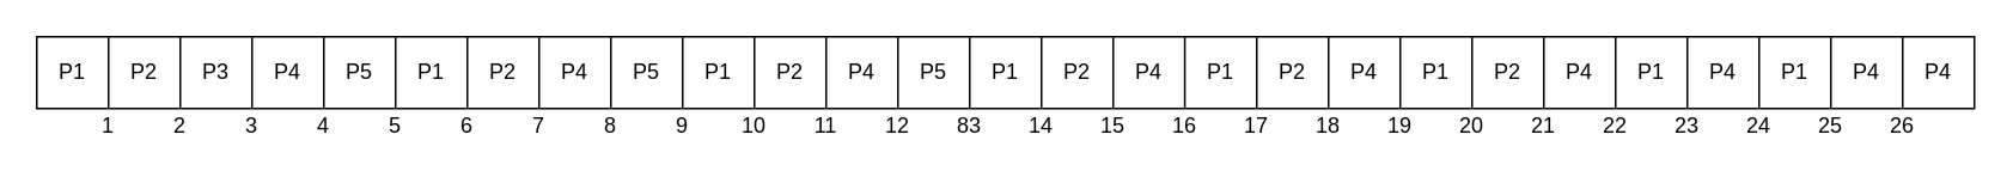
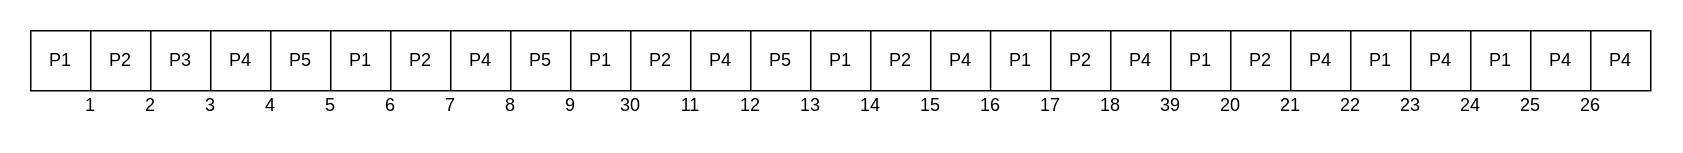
  <mxCell id="0" />
  <mxCell id="1" parent="0" />
  <mxCell id="2" value="" style="rounded=0;whiteSpace=wrap;html=1;" vertex="1" parent="1"><mxGeometry y="20" width="1080" height="40" as="geometry" x="20" /></mxCell>
  <mxCell id="3" value="" style="endArrow=none;html=1;" edge="1" parent="1"><mxGeometry width="50" height="50" relative="1" as="geometry"><mxPoint x="60" y="60" as="sourcePoint" /><mxPoint x="60" y="20" as="targetPoint" /></mxGeometry></mxCell>
  <mxCell id="4" value="" style="endArrow=none;html=1;" edge="1" parent="1"><mxGeometry width="50" height="50" relative="1" as="geometry"><mxPoint x="100" y="60" as="sourcePoint" /><mxPoint x="100" y="20" as="targetPoint" /></mxGeometry></mxCell>
  <mxCell id="5" value="" style="endArrow=none;html=1;" edge="1" parent="1"><mxGeometry width="50" height="50" relative="1" as="geometry"><mxPoint x="140" y="60" as="sourcePoint" /><mxPoint x="140" y="20" as="targetPoint" /></mxGeometry></mxCell>
  <mxCell id="6" value="" style="endArrow=none;html=1;" edge="1" parent="1"><mxGeometry width="50" height="50" relative="1" as="geometry"><mxPoint x="180" y="60" as="sourcePoint" /><mxPoint x="180" y="20" as="targetPoint" /></mxGeometry></mxCell>
  <mxCell id="7" value="" style="endArrow=none;html=1;" edge="1" parent="1"><mxGeometry width="50" height="50" relative="1" as="geometry"><mxPoint x="220" y="60" as="sourcePoint" /><mxPoint x="220" y="20" as="targetPoint" /></mxGeometry></mxCell>
  <mxCell id="8" value="" style="endArrow=none;html=1;" edge="1" parent="1"><mxGeometry width="50" height="50" relative="1" as="geometry"><mxPoint x="260" y="60" as="sourcePoint" /><mxPoint x="260" y="20" as="targetPoint" /></mxGeometry></mxCell>
  <mxCell id="9" value="" style="endArrow=none;html=1;" edge="1" parent="1"><mxGeometry width="50" height="50" relative="1" as="geometry"><mxPoint x="300" y="60" as="sourcePoint" /><mxPoint x="300" y="20" as="targetPoint" /></mxGeometry></mxCell>
  <mxCell id="10" value="" style="endArrow=none;html=1;" edge="1" parent="1"><mxGeometry width="50" height="50" relative="1" as="geometry"><mxPoint x="340" y="60" as="sourcePoint" /><mxPoint x="340" y="20" as="targetPoint" /></mxGeometry></mxCell>
  <mxCell id="11" value="" style="endArrow=none;html=1;" edge="1" parent="1"><mxGeometry width="50" height="50" relative="1" as="geometry"><mxPoint x="380" y="60" as="sourcePoint" /><mxPoint x="380" y="20" as="targetPoint" /></mxGeometry></mxCell>
  <mxCell id="12" value="" style="endArrow=none;html=1;" edge="1" parent="1"><mxGeometry width="50" height="50" relative="1" as="geometry"><mxPoint x="420" y="60" as="sourcePoint" /><mxPoint x="420" y="20" as="targetPoint" /></mxGeometry></mxCell>
  <mxCell id="13" value="" style="endArrow=none;html=1;" edge="1" parent="1"><mxGeometry width="50" height="50" relative="1" as="geometry"><mxPoint x="460" y="60" as="sourcePoint" /><mxPoint x="460" y="20" as="targetPoint" /></mxGeometry></mxCell>
  <mxCell id="14" value="" style="endArrow=none;html=1;" edge="1" parent="1"><mxGeometry width="50" height="50" relative="1" as="geometry"><mxPoint x="500" y="60" as="sourcePoint" /><mxPoint x="500" y="20" as="targetPoint" /></mxGeometry></mxCell>
  <mxCell id="15" value="" style="endArrow=none;html=1;" edge="1" parent="1"><mxGeometry width="50" height="50" relative="1" as="geometry"><mxPoint x="540" y="60" as="sourcePoint" /><mxPoint x="540" y="20" as="targetPoint" /></mxGeometry></mxCell>
  <mxCell id="16" value="" style="endArrow=none;html=1;" edge="1" parent="1"><mxGeometry width="50" height="50" relative="1" as="geometry"><mxPoint x="580" y="60" as="sourcePoint" /><mxPoint x="580" y="20" as="targetPoint" /></mxGeometry></mxCell>
  <mxCell id="17" value="" style="endArrow=none;html=1;" edge="1" parent="1"><mxGeometry width="50" height="50" relative="1" as="geometry"><mxPoint x="620" y="60" as="sourcePoint" /><mxPoint x="620" y="20" as="targetPoint" /></mxGeometry></mxCell>
  <mxCell id="18" value="" style="endArrow=none;html=1;" edge="1" parent="1"><mxGeometry width="50" height="50" relative="1" as="geometry"><mxPoint x="659.88" y="60" as="sourcePoint" /><mxPoint x="659.88" y="20" as="targetPoint" /></mxGeometry></mxCell>
  <mxCell id="19" value="" style="endArrow=none;html=1;" edge="1" parent="1"><mxGeometry width="50" height="50" relative="1" as="geometry"><mxPoint x="700" y="60" as="sourcePoint" /><mxPoint x="700" y="20" as="targetPoint" /></mxGeometry></mxCell>
  <mxCell id="20" value="" style="endArrow=none;html=1;" edge="1" parent="1"><mxGeometry width="50" height="50" relative="1" as="geometry"><mxPoint x="740" y="60" as="sourcePoint" /><mxPoint x="740" y="20" as="targetPoint" /></mxGeometry></mxCell>
  <mxCell id="21" value="" style="endArrow=none;html=1;" edge="1" parent="1"><mxGeometry width="50" height="50" relative="1" as="geometry"><mxPoint x="780" y="60" as="sourcePoint" /><mxPoint x="780" y="20" as="targetPoint" /></mxGeometry></mxCell>
  <mxCell id="22" value="" style="endArrow=none;html=1;" edge="1" parent="1"><mxGeometry width="50" height="50" relative="1" as="geometry"><mxPoint x="820" y="60" as="sourcePoint" /><mxPoint x="820" y="20" as="targetPoint" /></mxGeometry></mxCell>
  <mxCell id="23" value="" style="endArrow=none;html=1;" edge="1" parent="1"><mxGeometry width="50" height="50" relative="1" as="geometry"><mxPoint x="860" y="60" as="sourcePoint" /><mxPoint x="860" y="20" as="targetPoint" /></mxGeometry></mxCell>
  <mxCell id="24" value="P1" style="text;html=1;strokeColor=none;fillColor=none;align=center;verticalAlign=middle;whiteSpace=wrap;rounded=0;" vertex="1" parent="1"><mxGeometry y="30" width="40" height="20" as="geometry" x="20" /></mxCell>
  <mxCell id="25" value="P2" style="text;html=1;strokeColor=none;fillColor=none;align=center;verticalAlign=middle;whiteSpace=wrap;rounded=0;" vertex="1" parent="1"><mxGeometry x="60" y="30" width="40" height="20" as="geometry" /></mxCell>
  <mxCell id="26" value="P3" style="text;html=1;strokeColor=none;fillColor=none;align=center;verticalAlign=middle;whiteSpace=wrap;rounded=0;" vertex="1" parent="1"><mxGeometry x="100" y="30" width="40" height="20" as="geometry" /></mxCell>
  <mxCell id="27" value="P4" style="text;html=1;strokeColor=none;fillColor=none;align=center;verticalAlign=middle;whiteSpace=wrap;rounded=0;" vertex="1" parent="1"><mxGeometry x="140" y="30" width="40" height="20" as="geometry" /></mxCell>
  <mxCell id="28" value="P5" style="text;html=1;strokeColor=none;fillColor=none;align=center;verticalAlign=middle;whiteSpace=wrap;rounded=0;" vertex="1" parent="1"><mxGeometry x="180" y="30" width="40" height="20" as="geometry" /></mxCell>
  <mxCell id="29" value="1" style="text;html=1;strokeColor=none;fillColor=none;align=center;verticalAlign=middle;whiteSpace=wrap;rounded=0;" vertex="1" parent="1"><mxGeometry x="50" y="60" width="20" height="20" as="geometry" /></mxCell>
  <mxCell id="30" value="2" style="text;html=1;strokeColor=none;fillColor=none;align=center;verticalAlign=middle;whiteSpace=wrap;rounded=0;" vertex="1" parent="1"><mxGeometry x="90" y="60" width="20" height="20" as="geometry" /></mxCell>
  <mxCell id="31" value="3" style="text;html=1;strokeColor=none;fillColor=none;align=center;verticalAlign=middle;whiteSpace=wrap;rounded=0;" vertex="1" parent="1"><mxGeometry x="130" y="60" width="20" height="20" as="geometry" /></mxCell>
  <mxCell id="32" value="4" style="text;html=1;strokeColor=none;fillColor=none;align=center;verticalAlign=middle;whiteSpace=wrap;rounded=0;" vertex="1" parent="1"><mxGeometry x="170" y="60" width="20" height="20" as="geometry" /></mxCell>
  <mxCell id="33" value="5" style="text;html=1;strokeColor=none;fillColor=none;align=center;verticalAlign=middle;whiteSpace=wrap;rounded=0;" vertex="1" parent="1"><mxGeometry x="210" y="60" width="20" height="20" as="geometry" /></mxCell>
  <mxCell id="34" value="P1" style="text;html=1;strokeColor=none;fillColor=none;align=center;verticalAlign=middle;whiteSpace=wrap;rounded=0;" vertex="1" parent="1"><mxGeometry x="220" y="30" width="40" height="20" as="geometry" /></mxCell>
  <mxCell id="35" value="P2" style="text;html=1;strokeColor=none;fillColor=none;align=center;verticalAlign=middle;whiteSpace=wrap;rounded=0;" vertex="1" parent="1"><mxGeometry x="260" y="30" width="40" height="20" as="geometry" /></mxCell>
  <mxCell id="36" value="P4" style="text;html=1;strokeColor=none;fillColor=none;align=center;verticalAlign=middle;whiteSpace=wrap;rounded=0;" vertex="1" parent="1"><mxGeometry x="300" y="30" width="40" height="20" as="geometry" /></mxCell>
  <mxCell id="37" value="P5" style="text;html=1;strokeColor=none;fillColor=none;align=center;verticalAlign=middle;whiteSpace=wrap;rounded=0;" vertex="1" parent="1"><mxGeometry x="340" y="30" width="40" height="20" as="geometry" /></mxCell>
  <mxCell id="38" value="6" style="text;html=1;strokeColor=none;fillColor=none;align=center;verticalAlign=middle;whiteSpace=wrap;rounded=0;" vertex="1" parent="1"><mxGeometry x="250" y="60" width="20" height="20" as="geometry" /></mxCell>
  <mxCell id="39" value="7" style="text;html=1;strokeColor=none;fillColor=none;align=center;verticalAlign=middle;whiteSpace=wrap;rounded=0;" vertex="1" parent="1"><mxGeometry x="290" y="60" width="20" height="20" as="geometry" /></mxCell>
  <mxCell id="40" value="8" style="text;html=1;strokeColor=none;fillColor=none;align=center;verticalAlign=middle;whiteSpace=wrap;rounded=0;" vertex="1" parent="1"><mxGeometry x="330" y="60" width="20" height="20" as="geometry" /></mxCell>
  <mxCell id="41" value="9" style="text;html=1;strokeColor=none;fillColor=none;align=center;verticalAlign=middle;whiteSpace=wrap;rounded=0;" vertex="1" parent="1"><mxGeometry x="370" y="60" width="20" height="20" as="geometry" /></mxCell>
  <mxCell id="42" value="P1" style="text;html=1;strokeColor=none;fillColor=none;align=center;verticalAlign=middle;whiteSpace=wrap;rounded=0;" vertex="1" parent="1"><mxGeometry x="380" y="30" width="40" height="20" as="geometry" /></mxCell>
  <mxCell id="43" value="P2" style="text;html=1;strokeColor=none;fillColor=none;align=center;verticalAlign=middle;whiteSpace=wrap;rounded=0;" vertex="1" parent="1"><mxGeometry x="420" y="30" width="40" height="20" as="geometry" /></mxCell>
  <mxCell id="44" value="P4" style="text;html=1;strokeColor=none;fillColor=none;align=center;verticalAlign=middle;whiteSpace=wrap;rounded=0;" vertex="1" parent="1"><mxGeometry x="460" y="30" width="40" height="20" as="geometry" /></mxCell>
  <mxCell id="45" value="P5" style="text;html=1;strokeColor=none;fillColor=none;align=center;verticalAlign=middle;whiteSpace=wrap;rounded=0;" vertex="1" parent="1"><mxGeometry x="500" y="30" width="40" height="20" as="geometry" /></mxCell>
- <mxCell id="46" value="10" style="text;html=1;strokeColor=none;fillColor=none;align=center;verticalAlign=middle;whiteSpace=wrap;rounded=0;" vertex="1" parent="1"><mxGeometry x="410" y="60" width="20" height="20" as="geometry" /></mxCell>
+ <mxCell id="46" value="30" style="text;html=1;strokeColor=none;fillColor=none;align=center;verticalAlign=middle;whiteSpace=wrap;rounded=0;" vertex="1" parent="1"><mxGeometry x="410" y="60" width="20" height="20" as="geometry" /></mxCell>
  <mxCell id="47" value="11" style="text;html=1;strokeColor=none;fillColor=none;align=center;verticalAlign=middle;whiteSpace=wrap;rounded=0;" vertex="1" parent="1"><mxGeometry x="450" y="60" width="20" height="20" as="geometry" /></mxCell>
  <mxCell id="48" value="12" style="text;html=1;strokeColor=none;fillColor=none;align=center;verticalAlign=middle;whiteSpace=wrap;rounded=0;" vertex="1" parent="1"><mxGeometry x="490" y="60" width="20" height="20" as="geometry" /></mxCell>
- <mxCell id="49" value="83" style="text;html=1;strokeColor=none;fillColor=none;align=center;verticalAlign=middle;whiteSpace=wrap;rounded=0;" vertex="1" parent="1"><mxGeometry x="530" y="60" width="20" height="20" as="geometry" /></mxCell>
+ <mxCell id="49" value="13" style="text;html=1;strokeColor=none;fillColor=none;align=center;verticalAlign=middle;whiteSpace=wrap;rounded=0;" vertex="1" parent="1"><mxGeometry x="530" y="60" width="20" height="20" as="geometry" /></mxCell>
  <mxCell id="50" value="P1" style="text;html=1;strokeColor=none;fillColor=none;align=center;verticalAlign=middle;whiteSpace=wrap;rounded=0;" vertex="1" parent="1"><mxGeometry x="540" y="30" width="40" height="20" as="geometry" /></mxCell>
  <mxCell id="51" value="P2" style="text;html=1;strokeColor=none;fillColor=none;align=center;verticalAlign=middle;whiteSpace=wrap;rounded=0;" vertex="1" parent="1"><mxGeometry x="580" y="30" width="40" height="20" as="geometry" /></mxCell>
  <mxCell id="52" value="P4" style="text;html=1;strokeColor=none;fillColor=none;align=center;verticalAlign=middle;whiteSpace=wrap;rounded=0;" vertex="1" parent="1"><mxGeometry x="620" y="30" width="40" height="20" as="geometry" /></mxCell>
  <mxCell id="53" value="14" style="text;html=1;strokeColor=none;fillColor=none;align=center;verticalAlign=middle;whiteSpace=wrap;rounded=0;" vertex="1" parent="1"><mxGeometry x="570" y="60" width="20" height="20" as="geometry" /></mxCell>
  <mxCell id="54" value="15" style="text;html=1;strokeColor=none;fillColor=none;align=center;verticalAlign=middle;whiteSpace=wrap;rounded=0;" vertex="1" parent="1"><mxGeometry x="610" y="60" width="20" height="20" as="geometry" /></mxCell>
  <mxCell id="55" value="16" style="text;html=1;strokeColor=none;fillColor=none;align=center;verticalAlign=middle;whiteSpace=wrap;rounded=0;" vertex="1" parent="1"><mxGeometry x="650" y="60" width="20" height="20" as="geometry" /></mxCell>
  <mxCell id="56" value="P1" style="text;html=1;strokeColor=none;fillColor=none;align=center;verticalAlign=middle;whiteSpace=wrap;rounded=0;" vertex="1" parent="1"><mxGeometry x="660" y="30" width="40" height="20" as="geometry" /></mxCell>
  <mxCell id="57" value="P2" style="text;html=1;strokeColor=none;fillColor=none;align=center;verticalAlign=middle;whiteSpace=wrap;rounded=0;" vertex="1" parent="1"><mxGeometry x="700" y="30" width="40" height="20" as="geometry" /></mxCell>
  <mxCell id="58" value="P4" style="text;html=1;strokeColor=none;fillColor=none;align=center;verticalAlign=middle;whiteSpace=wrap;rounded=0;" vertex="1" parent="1"><mxGeometry x="740" y="30" width="40" height="20" as="geometry" /></mxCell>
  <mxCell id="59" value="17" style="text;html=1;strokeColor=none;fillColor=none;align=center;verticalAlign=middle;whiteSpace=wrap;rounded=0;" vertex="1" parent="1"><mxGeometry x="690" y="60" width="20" height="20" as="geometry" /></mxCell>
  <mxCell id="60" value="18" style="text;html=1;strokeColor=none;fillColor=none;align=center;verticalAlign=middle;whiteSpace=wrap;rounded=0;" vertex="1" parent="1"><mxGeometry x="730" y="60" width="20" height="20" as="geometry" /></mxCell>
- <mxCell id="61" value="19" style="text;html=1;strokeColor=none;fillColor=none;align=center;verticalAlign=middle;whiteSpace=wrap;rounded=0;" vertex="1" parent="1"><mxGeometry x="770" y="60" width="20" height="20" as="geometry" /></mxCell>
+ <mxCell id="61" value="39" style="text;html=1;strokeColor=none;fillColor=none;align=center;verticalAlign=middle;whiteSpace=wrap;rounded=0;" vertex="1" parent="1"><mxGeometry x="770" y="60" width="20" height="20" as="geometry" /></mxCell>
  <mxCell id="62" value="" style="endArrow=none;html=1;" edge="1" parent="1"><mxGeometry width="50" height="50" relative="1" as="geometry"><mxPoint x="900" y="60" as="sourcePoint" /><mxPoint x="900" y="20" as="targetPoint" /></mxGeometry></mxCell>
  <mxCell id="63" value="" style="endArrow=none;html=1;" edge="1" parent="1"><mxGeometry width="50" height="50" relative="1" as="geometry"><mxPoint x="940" y="60" as="sourcePoint" /><mxPoint x="940" y="20" as="targetPoint" /></mxGeometry></mxCell>
  <mxCell id="64" value="" style="endArrow=none;html=1;" edge="1" parent="1"><mxGeometry width="50" height="50" relative="1" as="geometry"><mxPoint x="980" y="60" as="sourcePoint" /><mxPoint x="980" y="20" as="targetPoint" /></mxGeometry></mxCell>
  <mxCell id="65" value="" style="endArrow=none;html=1;" edge="1" parent="1"><mxGeometry width="50" height="50" relative="1" as="geometry"><mxPoint x="1020" y="60" as="sourcePoint" /><mxPoint x="1020" y="20" as="targetPoint" /></mxGeometry></mxCell>
  <mxCell id="66" value="" style="endArrow=none;html=1;" edge="1" parent="1"><mxGeometry width="50" height="50" relative="1" as="geometry"><mxPoint x="1060" y="60" as="sourcePoint" /><mxPoint x="1060" y="20" as="targetPoint" /></mxGeometry></mxCell>
  <mxCell id="67" value="P1" style="text;html=1;strokeColor=none;fillColor=none;align=center;verticalAlign=middle;whiteSpace=wrap;rounded=0;" vertex="1" parent="1"><mxGeometry x="780" y="30" width="40" height="20" as="geometry" /></mxCell>
  <mxCell id="68" value="P2" style="text;html=1;strokeColor=none;fillColor=none;align=center;verticalAlign=middle;whiteSpace=wrap;rounded=0;" vertex="1" parent="1"><mxGeometry x="820" y="30" width="40" height="20" as="geometry" /></mxCell>
  <mxCell id="69" value="P4" style="text;html=1;strokeColor=none;fillColor=none;align=center;verticalAlign=middle;whiteSpace=wrap;rounded=0;" vertex="1" parent="1"><mxGeometry x="860" y="30" width="40" height="20" as="geometry" /></mxCell>
  <mxCell id="70" value="20" style="text;html=1;strokeColor=none;fillColor=none;align=center;verticalAlign=middle;whiteSpace=wrap;rounded=0;" vertex="1" parent="1"><mxGeometry x="810" y="60" width="20" height="20" as="geometry" /></mxCell>
  <mxCell id="71" value="21" style="text;html=1;strokeColor=none;fillColor=none;align=center;verticalAlign=middle;whiteSpace=wrap;rounded=0;" vertex="1" parent="1"><mxGeometry x="850" y="60" width="20" height="20" as="geometry" /></mxCell>
  <mxCell id="72" value="22" style="text;html=1;strokeColor=none;fillColor=none;align=center;verticalAlign=middle;whiteSpace=wrap;rounded=0;" vertex="1" parent="1"><mxGeometry x="890" y="60" width="20" height="20" as="geometry" /></mxCell>
  <mxCell id="73" value="P1" style="text;html=1;strokeColor=none;fillColor=none;align=center;verticalAlign=middle;whiteSpace=wrap;rounded=0;" vertex="1" parent="1"><mxGeometry x="900" y="30" width="40" height="20" as="geometry" /></mxCell>
  <mxCell id="74" value="P1" style="text;html=1;strokeColor=none;fillColor=none;align=center;verticalAlign=middle;whiteSpace=wrap;rounded=0;" vertex="1" parent="1"><mxGeometry x="980" y="30" width="40" height="20" as="geometry" /></mxCell>
  <mxCell id="75" value="P4" style="text;html=1;strokeColor=none;fillColor=none;align=center;verticalAlign=middle;whiteSpace=wrap;rounded=0;" vertex="1" parent="1"><mxGeometry x="940" y="30" width="40" height="20" as="geometry" /></mxCell>
  <mxCell id="76" value="P4" style="text;html=1;strokeColor=none;fillColor=none;align=center;verticalAlign=middle;whiteSpace=wrap;rounded=0;" vertex="1" parent="1"><mxGeometry x="1020" y="30" width="40" height="20" as="geometry" /></mxCell>
  <mxCell id="77" value="P4" style="text;html=1;strokeColor=none;fillColor=none;align=center;verticalAlign=middle;whiteSpace=wrap;rounded=0;" vertex="1" parent="1"><mxGeometry x="1060" y="30" width="40" height="20" as="geometry" /></mxCell>
  <mxCell id="78" value="23" style="text;html=1;strokeColor=none;fillColor=none;align=center;verticalAlign=middle;whiteSpace=wrap;rounded=0;" vertex="1" parent="1"><mxGeometry x="930" y="60" width="20" height="20" as="geometry" /></mxCell>
  <mxCell id="79" value="24" style="text;html=1;strokeColor=none;fillColor=none;align=center;verticalAlign=middle;whiteSpace=wrap;rounded=0;" vertex="1" parent="1"><mxGeometry x="970" y="60" width="20" height="20" as="geometry" /></mxCell>
  <mxCell id="80" value="25" style="text;html=1;strokeColor=none;fillColor=none;align=center;verticalAlign=middle;whiteSpace=wrap;rounded=0;" vertex="1" parent="1"><mxGeometry x="1010" y="60" width="20" height="20" as="geometry" /></mxCell>
  <mxCell id="81" value="26" style="text;html=1;strokeColor=none;fillColor=none;align=center;verticalAlign=middle;whiteSpace=wrap;rounded=0;" vertex="1" parent="1"><mxGeometry x="1050" y="60" width="20" height="20" as="geometry" /></mxCell>
